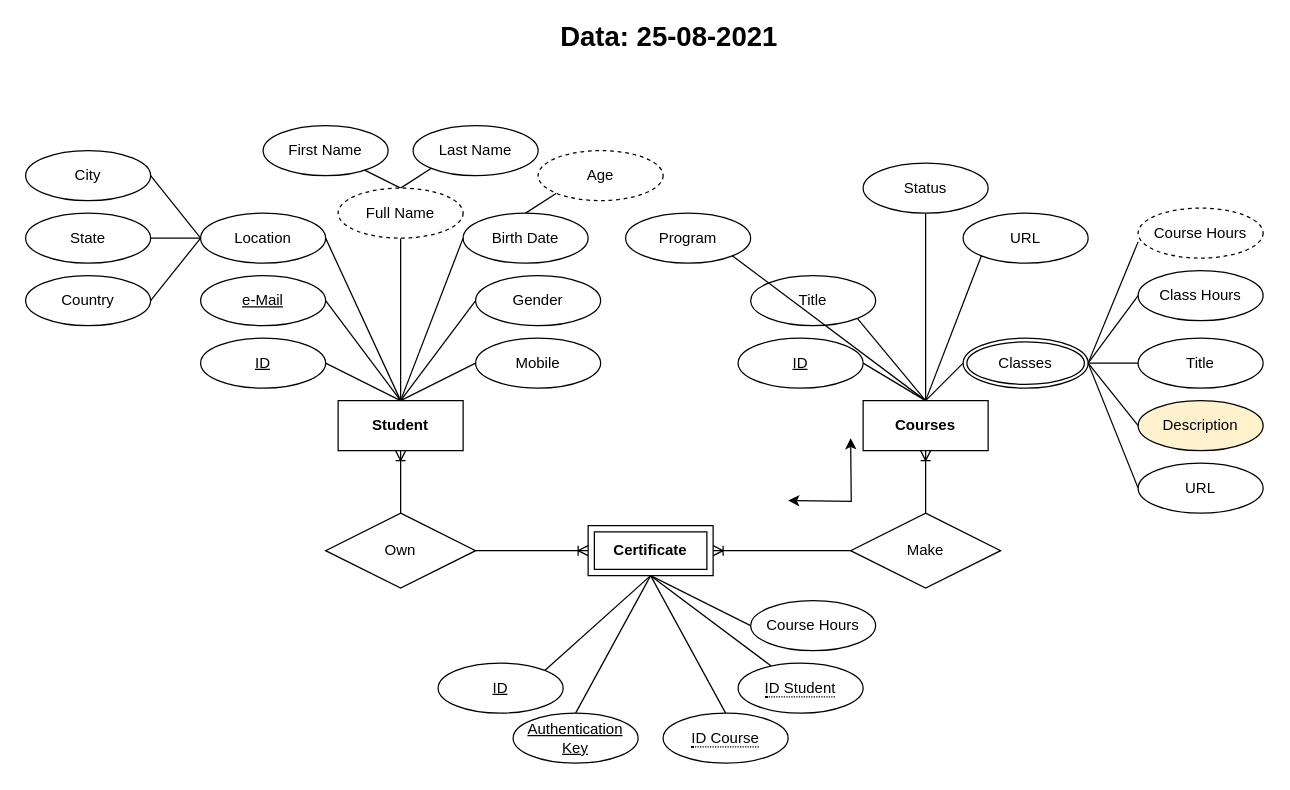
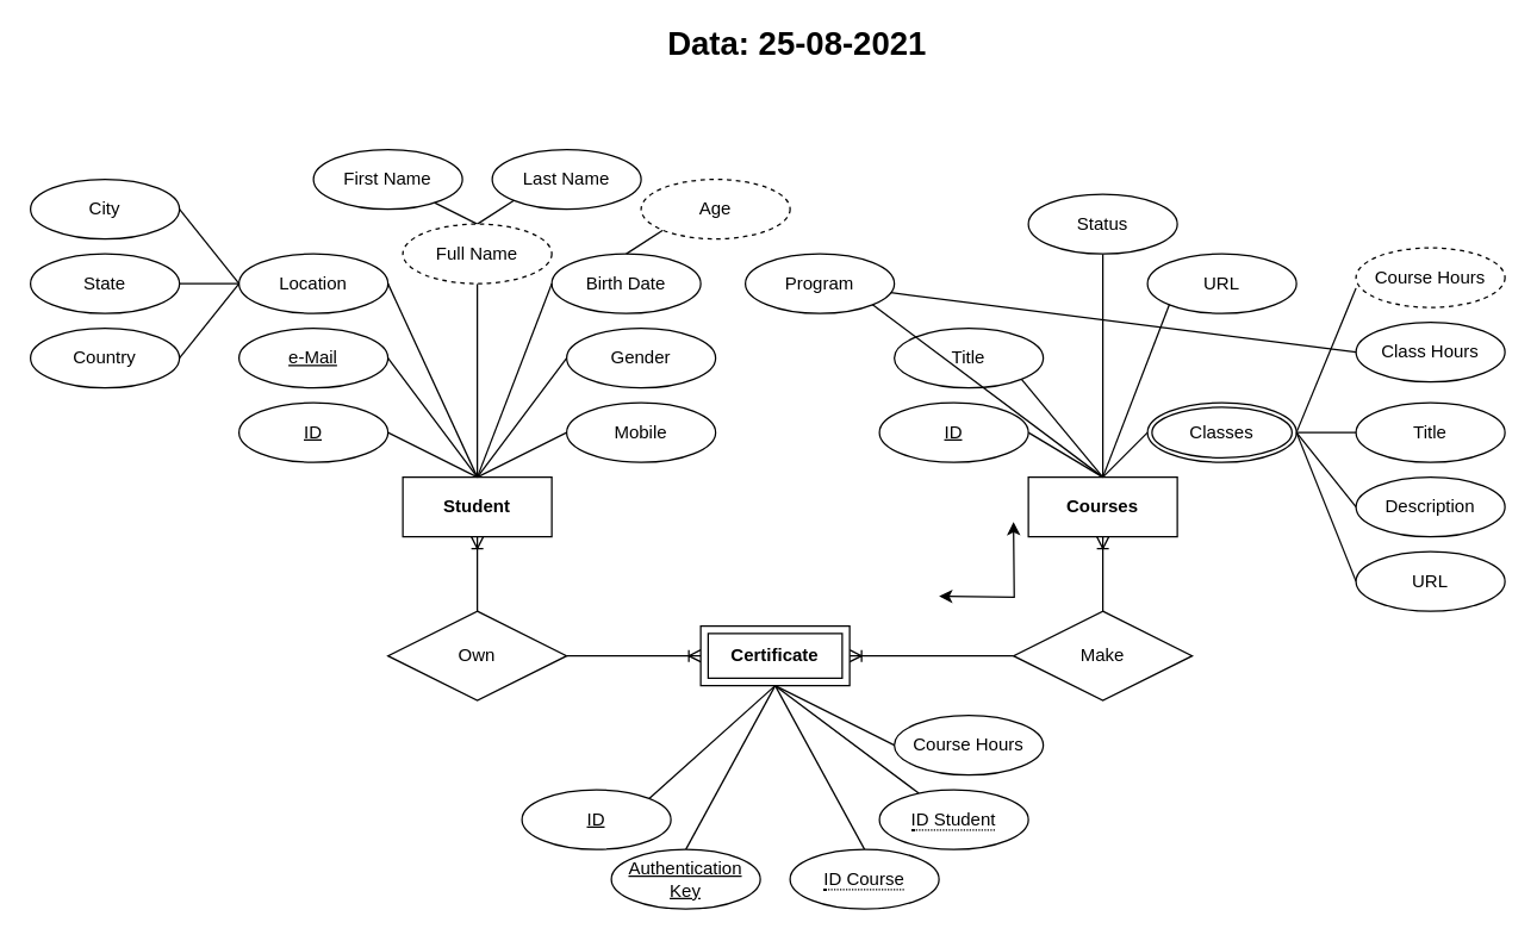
  <mxCell id="0" />
  <mxCell id="1" parent="0" />
  <mxCell id="2" style="edgeStyle=none;rounded=0;orthogonalLoop=1;jettySize=auto;html=1;exitX=0.5;exitY=1;exitDx=0;exitDy=0;entryX=0.5;entryY=0;entryDx=0;entryDy=0;endArrow=none;endFill=0;startArrow=ERoneToMany;startFill=0;" parent="1" source="3" target="11" edge="1"><mxGeometry relative="1" as="geometry"><mxPoint x="480" y="340" as="targetPoint" /></mxGeometry></mxCell>
  <mxCell id="3" value="&lt;b&gt;Student&lt;/b&gt;" style="whiteSpace=wrap;html=1;align=center;" parent="1" vertex="1"><mxGeometry x="270" y="320" width="100" height="40" as="geometry" /></mxCell>
  <mxCell id="4" value="Last Name" style="ellipse;whiteSpace=wrap;html=1;align=center;" parent="1" vertex="1"><mxGeometry x="330" y="100" width="100" height="40" as="geometry" /></mxCell>
  <mxCell id="5" value="Birth Date" style="ellipse;whiteSpace=wrap;html=1;align=center;" parent="1" vertex="1"><mxGeometry x="370" y="170" width="100" height="40" as="geometry" /></mxCell>
  <mxCell id="6" value="e-Mail" style="ellipse;whiteSpace=wrap;html=1;align=center;fontStyle=4;" parent="1" vertex="1"><mxGeometry x="160" y="220" width="100" height="40" as="geometry" /></mxCell>
  <mxCell id="7" style="rounded=0;orthogonalLoop=1;jettySize=auto;html=1;exitX=1;exitY=0.5;exitDx=0;exitDy=0;endArrow=none;endFill=0;" parent="1" source="6" edge="1"><mxGeometry relative="1" as="geometry"><mxPoint x="290" y="280" as="sourcePoint" /><mxPoint x="320" y="320" as="targetPoint" /></mxGeometry></mxCell>
  <mxCell id="8" style="rounded=0;orthogonalLoop=1;jettySize=auto;html=1;endArrow=none;endFill=0;exitX=0.5;exitY=1;exitDx=0;exitDy=0;" parent="1" source="47" edge="1"><mxGeometry relative="1" as="geometry"><mxPoint x="330" y="210" as="sourcePoint" /><mxPoint x="320" y="320" as="targetPoint" /></mxGeometry></mxCell>
  <mxCell id="9" style="rounded=0;orthogonalLoop=1;jettySize=auto;html=1;exitX=0;exitY=0.5;exitDx=0;exitDy=0;endArrow=none;endFill=0;entryX=0.5;entryY=0;entryDx=0;entryDy=0;" parent="1" source="5" target="3" edge="1"><mxGeometry relative="1" as="geometry"><mxPoint x="340" y="210" as="sourcePoint" /><mxPoint x="340" y="340" as="targetPoint" /></mxGeometry></mxCell>
  <mxCell id="10" style="edgeStyle=none;rounded=0;orthogonalLoop=1;jettySize=auto;html=1;exitX=1;exitY=0.5;exitDx=0;exitDy=0;startArrow=none;startFill=0;endArrow=ERoneToMany;endFill=0;entryX=0;entryY=0.5;entryDx=0;entryDy=0;" parent="1" source="11" target="59" edge="1"><mxGeometry relative="1" as="geometry"><mxPoint x="390" y="430" as="sourcePoint" /><mxPoint x="470" y="440" as="targetPoint" /></mxGeometry></mxCell>
  <mxCell id="11" value="Own" style="shape=rhombus;perimeter=rhombusPerimeter;whiteSpace=wrap;html=1;align=center;" parent="1" vertex="1"><mxGeometry x="260" y="410" width="120" height="60" as="geometry" /></mxCell>
  <mxCell id="12" value="" style="edgeStyle=none;rounded=0;orthogonalLoop=1;jettySize=auto;html=1;startArrow=none;startFill=0;endArrow=none;endFill=0;" parent="1" target="32" edge="1"><mxGeometry relative="1" as="geometry"><mxPoint x="740" y="320" as="sourcePoint" /></mxGeometry></mxCell>
  <mxCell id="13" style="edgeStyle=none;rounded=0;orthogonalLoop=1;jettySize=auto;html=1;exitX=0.5;exitY=0;exitDx=0;exitDy=0;entryX=0;entryY=0.5;entryDx=0;entryDy=0;endArrow=none;endFill=0;" parent="1" source="15" target="51" edge="1"><mxGeometry relative="1" as="geometry" /></mxCell>
  <mxCell id="14" style="edgeStyle=none;rounded=0;orthogonalLoop=1;jettySize=auto;html=1;exitX=0.5;exitY=1;exitDx=0;exitDy=0;entryX=0.5;entryY=0;entryDx=0;entryDy=0;endArrow=none;endFill=0;startArrow=ERoneToMany;startFill=0;" parent="1" source="15" target="57" edge="1"><mxGeometry relative="1" as="geometry" /></mxCell>
  <mxCell id="15" value="&lt;b&gt;Courses&lt;/b&gt;" style="whiteSpace=wrap;html=1;align=center;" parent="1" vertex="1"><mxGeometry x="690" y="320" width="100" height="40" as="geometry" /></mxCell>
  <mxCell id="16" style="rounded=0;orthogonalLoop=1;jettySize=auto;html=1;exitX=1;exitY=0.5;exitDx=0;exitDy=0;entryX=0.5;entryY=0;entryDx=0;entryDy=0;endArrow=none;endFill=0;" parent="1" source="17" target="15" edge="1"><mxGeometry relative="1" as="geometry" /></mxCell>
  <mxCell id="17" value="ID" style="ellipse;whiteSpace=wrap;html=1;align=center;fontStyle=4;" parent="1" vertex="1"><mxGeometry x="590" y="270" width="100" height="40" as="geometry" /></mxCell>
  <mxCell id="18" value="URL" style="ellipse;whiteSpace=wrap;html=1;align=center;" parent="1" vertex="1"><mxGeometry x="770" y="170" width="100" height="40" as="geometry" /></mxCell>
  <mxCell id="19" style="rounded=0;orthogonalLoop=1;jettySize=auto;html=1;endArrow=none;endFill=0;exitX=1;exitY=1;exitDx=0;exitDy=0;" parent="1" source="21" edge="1"><mxGeometry relative="1" as="geometry"><mxPoint x="730" y="191" as="sourcePoint" /><mxPoint x="740" y="320" as="targetPoint" /></mxGeometry></mxCell>
  <mxCell id="20" style="rounded=0;orthogonalLoop=1;jettySize=auto;html=1;exitX=0;exitY=1;exitDx=0;exitDy=0;endArrow=none;endFill=0;" parent="1" source="18" edge="1"><mxGeometry relative="1" as="geometry"><mxPoint x="750" y="200" as="sourcePoint" /><mxPoint x="740" y="320" as="targetPoint" /></mxGeometry></mxCell>
  <mxCell id="21" value="Title" style="ellipse;whiteSpace=wrap;html=1;align=center;" parent="1" vertex="1"><mxGeometry x="600" y="220" width="100" height="40" as="geometry" /></mxCell>
  <mxCell id="22" style="rounded=0;orthogonalLoop=1;jettySize=auto;html=1;exitX=1;exitY=0;exitDx=0;exitDy=0;endArrow=none;endFill=0;entryX=0.5;entryY=1;entryDx=0;entryDy=0;" parent="1" source="23" target="59" edge="1"><mxGeometry relative="1" as="geometry"><mxPoint x="520" y="460" as="targetPoint" /><mxPoint x="470" y="490" as="sourcePoint" /></mxGeometry></mxCell>
  <mxCell id="23" value="ID" style="ellipse;whiteSpace=wrap;html=1;align=center;fontStyle=4;" parent="1" vertex="1"><mxGeometry x="350" y="530" width="100" height="40" as="geometry" /></mxCell>
  <mxCell id="24" style="rounded=0;orthogonalLoop=1;jettySize=auto;html=1;endArrow=none;endFill=0;entryX=0.5;entryY=1;entryDx=0;entryDy=0;" parent="1" source="26" target="59" edge="1"><mxGeometry relative="1" as="geometry"><mxPoint x="485" y="310" as="sourcePoint" /><mxPoint x="520" y="460" as="targetPoint" /></mxGeometry></mxCell>
  <mxCell id="25" style="rounded=0;orthogonalLoop=1;jettySize=auto;html=1;endArrow=none;endFill=0;entryX=0.5;entryY=1;entryDx=0;entryDy=0;exitX=0.5;exitY=0;exitDx=0;exitDy=0;" parent="1" source="27" target="59" edge="1"><mxGeometry relative="1" as="geometry"><mxPoint x="525" y="290" as="sourcePoint" /><mxPoint x="520" y="460" as="targetPoint" /></mxGeometry></mxCell>
  <mxCell id="26" value="&lt;span style=&quot;border-bottom: 1px dotted&quot;&gt;ID Student&lt;/span&gt;" style="ellipse;whiteSpace=wrap;html=1;align=center;" parent="1" vertex="1"><mxGeometry x="590" y="530" width="100" height="40" as="geometry" /></mxCell>
  <mxCell id="27" value="&lt;span style=&quot;border-bottom: 1px dotted&quot;&gt;ID Course&lt;/span&gt;" style="ellipse;whiteSpace=wrap;html=1;align=center;" parent="1" vertex="1"><mxGeometry x="530" y="570" width="100" height="40" as="geometry" /></mxCell>
  <mxCell id="28" style="edgeStyle=none;rounded=0;orthogonalLoop=1;jettySize=auto;html=1;exitX=0.5;exitY=0;exitDx=0;exitDy=0;entryX=0.5;entryY=1;entryDx=0;entryDy=0;startArrow=none;startFill=0;endArrow=none;endFill=0;" parent="1" source="29" target="59" edge="1"><mxGeometry relative="1" as="geometry"><mxPoint x="490" y="550" as="sourcePoint" /><mxPoint x="520" y="460" as="targetPoint" /></mxGeometry></mxCell>
  <mxCell id="29" value="Authentication&lt;br&gt;Key" style="ellipse;whiteSpace=wrap;html=1;align=center;fontStyle=4;" parent="1" vertex="1"><mxGeometry x="410" y="570" width="100" height="40" as="geometry" /></mxCell>
  <mxCell id="30" style="edgeStyle=none;rounded=0;orthogonalLoop=1;jettySize=auto;html=1;exitX=1;exitY=1;exitDx=0;exitDy=0;startArrow=none;startFill=0;endArrow=none;endFill=0;" parent="1" source="31" edge="1"><mxGeometry relative="1" as="geometry"><mxPoint x="740" y="320" as="targetPoint" /></mxGeometry></mxCell>
  <mxCell id="31" value="Program" style="ellipse;whiteSpace=wrap;html=1;align=center;" parent="1" vertex="1"><mxGeometry x="500" y="170" width="100" height="40" as="geometry" /></mxCell>
  <mxCell id="32" value="Status" style="ellipse;whiteSpace=wrap;html=1;align=center;" parent="1" vertex="1"><mxGeometry x="690" y="130" width="100" height="40" as="geometry" /></mxCell>
  <mxCell id="33" style="edgeStyle=none;rounded=0;orthogonalLoop=1;jettySize=auto;html=1;exitX=1;exitY=1;exitDx=0;exitDy=0;startArrow=none;startFill=0;endArrow=none;endFill=0;" parent="1" source="32" target="32" edge="1"><mxGeometry relative="1" as="geometry" /></mxCell>
  <mxCell id="34" style="rounded=0;orthogonalLoop=1;jettySize=auto;html=1;entryX=0.5;entryY=0;entryDx=0;entryDy=0;endArrow=none;endFill=0;" parent="1" source="35" target="47" edge="1"><mxGeometry relative="1" as="geometry"><mxPoint x="320" y="150" as="targetPoint" /></mxGeometry></mxCell>
  <mxCell id="35" value="First Name" style="ellipse;whiteSpace=wrap;html=1;align=center;" parent="1" vertex="1"><mxGeometry x="210" y="100" width="100" height="40" as="geometry" /></mxCell>
  <mxCell id="36" style="rounded=0;orthogonalLoop=1;jettySize=auto;html=1;entryX=0;entryY=1;entryDx=0;entryDy=0;endArrow=none;endFill=0;exitX=0.5;exitY=0;exitDx=0;exitDy=0;" parent="1" source="47" target="4" edge="1"><mxGeometry relative="1" as="geometry"><mxPoint x="320" y="150" as="sourcePoint" /><mxPoint x="330" y="160" as="targetPoint" /></mxGeometry></mxCell>
  <mxCell id="37" style="edgeStyle=none;rounded=0;orthogonalLoop=1;jettySize=auto;html=1;exitX=0;exitY=0.5;exitDx=0;exitDy=0;entryX=0.5;entryY=0;entryDx=0;entryDy=0;endArrow=none;endFill=0;" parent="1" source="38" target="3" edge="1"><mxGeometry relative="1" as="geometry" /></mxCell>
  <mxCell id="38" value="Gender" style="ellipse;whiteSpace=wrap;html=1;align=center;" parent="1" vertex="1"><mxGeometry x="380" y="220" width="100" height="40" as="geometry" /></mxCell>
  <mxCell id="39" style="edgeStyle=none;rounded=0;orthogonalLoop=1;jettySize=auto;html=1;exitX=0.5;exitY=1;exitDx=0;exitDy=0;endArrow=none;endFill=0;" parent="1" source="38" target="38" edge="1"><mxGeometry relative="1" as="geometry" /></mxCell>
  <mxCell id="40" style="edgeStyle=none;rounded=0;orthogonalLoop=1;jettySize=auto;html=1;exitX=1;exitY=0.5;exitDx=0;exitDy=0;entryX=0.5;entryY=0;entryDx=0;entryDy=0;endArrow=none;endFill=0;" parent="1" source="42" target="3" edge="1"><mxGeometry relative="1" as="geometry" /></mxCell>
  <mxCell id="41" style="edgeStyle=none;rounded=0;orthogonalLoop=1;jettySize=auto;html=1;exitX=0;exitY=0.5;exitDx=0;exitDy=0;entryX=1;entryY=0.5;entryDx=0;entryDy=0;startArrow=none;startFill=0;endArrow=none;endFill=0;" parent="1" source="42" target="66" edge="1"><mxGeometry relative="1" as="geometry" /></mxCell>
  <mxCell id="42" value="Location" style="ellipse;whiteSpace=wrap;html=1;align=center;" parent="1" vertex="1"><mxGeometry x="160" y="170" width="100" height="40" as="geometry" /></mxCell>
  <mxCell id="43" style="edgeStyle=none;rounded=0;orthogonalLoop=1;jettySize=auto;html=1;exitX=1;exitY=0.5;exitDx=0;exitDy=0;endArrow=none;endFill=0;" parent="1" source="44" edge="1"><mxGeometry relative="1" as="geometry"><mxPoint x="320" y="320" as="targetPoint" /><mxPoint x="260" y="290" as="sourcePoint" /></mxGeometry></mxCell>
  <mxCell id="44" value="ID" style="ellipse;whiteSpace=wrap;html=1;align=center;fontStyle=4;" parent="1" vertex="1"><mxGeometry x="160" y="270" width="100" height="40" as="geometry" /></mxCell>
  <mxCell id="45" style="edgeStyle=none;rounded=0;orthogonalLoop=1;jettySize=auto;html=1;exitX=0;exitY=1;exitDx=0;exitDy=0;entryX=0.5;entryY=0;entryDx=0;entryDy=0;endArrow=none;endFill=0;" parent="1" source="46" target="5" edge="1"><mxGeometry relative="1" as="geometry" /></mxCell>
  <mxCell id="46" value="Age" style="ellipse;whiteSpace=wrap;html=1;align=center;dashed=1;" parent="1" vertex="1"><mxGeometry x="430" y="120" width="100" height="40" as="geometry" /></mxCell>
  <mxCell id="47" value="Full Name" style="ellipse;whiteSpace=wrap;html=1;align=center;dashed=1;" parent="1" vertex="1"><mxGeometry x="270" y="150" width="100" height="40" as="geometry" /></mxCell>
  <mxCell id="48" style="edgeStyle=none;rounded=0;orthogonalLoop=1;jettySize=auto;html=1;exitX=1;exitY=0.5;exitDx=0;exitDy=0;entryX=0;entryY=0.675;entryDx=0;entryDy=0;endArrow=none;endFill=0;entryPerimeter=0;" parent="1" source="51" target="53" edge="1"><mxGeometry relative="1" as="geometry" /></mxCell>
  <mxCell id="49" style="edgeStyle=none;rounded=0;orthogonalLoop=1;jettySize=auto;html=1;exitX=1;exitY=0.5;exitDx=0;exitDy=0;entryX=0;entryY=0.5;entryDx=0;entryDy=0;startArrow=none;startFill=0;endArrow=none;endFill=0;" parent="1" source="51" target="62" edge="1"><mxGeometry relative="1" as="geometry" /></mxCell>
  <mxCell id="50" style="edgeStyle=none;rounded=0;orthogonalLoop=1;jettySize=auto;html=1;exitX=1;exitY=0.5;exitDx=0;exitDy=0;entryX=0;entryY=0.5;entryDx=0;entryDy=0;startArrow=none;startFill=0;endArrow=none;endFill=0;" parent="1" source="51" target="63" edge="1"><mxGeometry relative="1" as="geometry" /></mxCell>
  <mxCell id="51" value="Classes" style="ellipse;shape=doubleEllipse;margin=3;whiteSpace=wrap;html=1;align=center;" parent="1" vertex="1"><mxGeometry x="770" y="270" width="100" height="40" as="geometry" /></mxCell>
  <mxCell id="52" style="edgeStyle=none;rounded=0;orthogonalLoop=1;jettySize=auto;html=1;exitX=0.5;exitY=1;exitDx=0;exitDy=0;endArrow=none;endFill=0;" parent="1" source="51" target="51" edge="1"><mxGeometry relative="1" as="geometry" /></mxCell>
  <mxCell id="53" value="Course Hours" style="ellipse;whiteSpace=wrap;html=1;align=center;dashed=1;" parent="1" vertex="1"><mxGeometry x="910" y="166" width="100" height="40" as="geometry" /></mxCell>
  <mxCell id="54" style="edgeStyle=none;rounded=0;orthogonalLoop=1;jettySize=auto;html=1;exitX=0.5;exitY=1;exitDx=0;exitDy=0;endArrow=none;endFill=0;" parent="1" source="53" target="53" edge="1"><mxGeometry relative="1" as="geometry" /></mxCell>
  <mxCell id="55" style="edgeStyle=none;rounded=0;orthogonalLoop=1;jettySize=auto;html=1;exitX=1;exitY=1;exitDx=0;exitDy=0;endArrow=none;endFill=0;" parent="1" source="26" target="26" edge="1"><mxGeometry relative="1" as="geometry" /></mxCell>
  <mxCell id="56" style="edgeStyle=none;rounded=0;orthogonalLoop=1;jettySize=auto;html=1;exitX=0;exitY=0.5;exitDx=0;exitDy=0;entryX=1;entryY=0.5;entryDx=0;entryDy=0;endArrow=ERoneToMany;endFill=0;startArrow=none;startFill=0;" parent="1" source="57" target="59" edge="1"><mxGeometry relative="1" as="geometry"><mxPoint x="570" y="440" as="targetPoint" /></mxGeometry></mxCell>
  <mxCell id="57" value="Make" style="shape=rhombus;perimeter=rhombusPerimeter;whiteSpace=wrap;html=1;align=center;" parent="1" vertex="1"><mxGeometry x="680" y="410" width="120" height="60" as="geometry" /></mxCell>
  <mxCell id="58" style="edgeStyle=none;rounded=0;orthogonalLoop=1;jettySize=auto;html=1;exitX=0.5;exitY=1;exitDx=0;exitDy=0;entryX=0;entryY=0.5;entryDx=0;entryDy=0;endArrow=none;endFill=0;" parent="1" source="59" target="70" edge="1"><mxGeometry relative="1" as="geometry" /></mxCell>
  <mxCell id="59" value="&lt;b&gt;Certificate&lt;/b&gt;" style="shape=ext;margin=3;double=1;whiteSpace=wrap;html=1;align=center;" parent="1" vertex="1"><mxGeometry x="470" y="420" width="100" height="40" as="geometry" /></mxCell>
  <mxCell id="60" style="edgeStyle=none;rounded=0;orthogonalLoop=1;jettySize=auto;html=1;exitX=0;exitY=0.5;exitDx=0;exitDy=0;entryX=1;entryY=0.5;entryDx=0;entryDy=0;startArrow=none;startFill=0;endArrow=none;endFill=0;" parent="1" source="61" target="51" edge="1"><mxGeometry relative="1" as="geometry" /></mxCell>
  <mxCell id="61" value="URL" style="ellipse;whiteSpace=wrap;html=1;align=center;" parent="1" vertex="1"><mxGeometry x="910" y="370" width="100" height="40" as="geometry" /></mxCell>
  <mxCell id="62" value="Title" style="ellipse;whiteSpace=wrap;html=1;align=center;" parent="1" vertex="1"><mxGeometry x="910" y="270" width="100" height="40" as="geometry" /></mxCell>
- <mxCell id="63" value="Description" style="ellipse;whiteSpace=wrap;html=1;align=center;fillColor=#fff2cc;" parent="1" vertex="1"><mxGeometry x="910" y="320" width="100" height="40" as="geometry" /></mxCell>
+ <mxCell id="63" value="Description" style="ellipse;whiteSpace=wrap;html=1;align=center;" parent="1" vertex="1"><mxGeometry x="910" y="320" width="100" height="40" as="geometry" /></mxCell>
  <mxCell id="64" style="edgeStyle=none;rounded=0;orthogonalLoop=1;jettySize=auto;html=1;exitX=1;exitY=0.5;exitDx=0;exitDy=0;entryX=0;entryY=0.5;entryDx=0;entryDy=0;startArrow=none;startFill=0;endArrow=none;endFill=0;" parent="1" source="65" target="42" edge="1"><mxGeometry relative="1" as="geometry" /></mxCell>
  <mxCell id="65" value="City" style="ellipse;whiteSpace=wrap;html=1;align=center;" parent="1" vertex="1"><mxGeometry x="20" y="120" width="100" height="40" as="geometry" /></mxCell>
  <mxCell id="66" value="Country" style="ellipse;whiteSpace=wrap;html=1;align=center;" parent="1" vertex="1"><mxGeometry x="20" y="220" width="100" height="40" as="geometry" /></mxCell>
  <mxCell id="67" style="edgeStyle=none;rounded=0;orthogonalLoop=1;jettySize=auto;html=1;exitX=1;exitY=0.5;exitDx=0;exitDy=0;entryX=0;entryY=0.5;entryDx=0;entryDy=0;startArrow=none;startFill=0;endArrow=none;endFill=0;" parent="1" source="68" target="42" edge="1"><mxGeometry relative="1" as="geometry" /></mxCell>
  <mxCell id="68" value="State" style="ellipse;whiteSpace=wrap;html=1;align=center;" parent="1" vertex="1"><mxGeometry x="20" y="170" width="100" height="40" as="geometry" /></mxCell>
  <mxCell id="69" value="Data: 25-08-2021" style="text;html=1;strokeColor=none;fillColor=none;align=center;verticalAlign=middle;whiteSpace=wrap;rounded=0;fontStyle=1;fontSize=22;" parent="1" vertex="1"><mxGeometry x="440" y="20" width="190" height="20" as="geometry" /></mxCell>
  <mxCell id="70" value="Course Hours" style="ellipse;whiteSpace=wrap;html=1;align=center;" parent="1" vertex="1"><mxGeometry x="600" y="480" width="100" height="40" as="geometry" /></mxCell>
  <mxCell id="71" style="edgeStyle=none;rounded=0;orthogonalLoop=1;jettySize=auto;html=1;exitX=0;exitY=0.5;exitDx=0;exitDy=0;endArrow=none;endFill=0;" parent="1" source="72" edge="1"><mxGeometry relative="1" as="geometry"><mxPoint x="320" y="320" as="targetPoint" /></mxGeometry></mxCell>
  <mxCell id="72" value="Mobile" style="ellipse;whiteSpace=wrap;html=1;align=center;" parent="1" vertex="1"><mxGeometry x="380" y="270" width="100" height="40" as="geometry" /></mxCell>
  <mxCell id="73" value="Class Hours" style="ellipse;whiteSpace=wrap;html=1;align=center;" parent="1" vertex="1"><mxGeometry x="910" y="216" width="100" height="40" as="geometry" /></mxCell>
- <mxCell id="74" style="edgeStyle=none;rounded=0;orthogonalLoop=1;jettySize=auto;html=1;exitX=0;exitY=0.5;exitDx=0;exitDy=0;entryX=1;entryY=0.5;entryDx=0;entryDy=0;startArrow=none;startFill=0;endArrow=none;endFill=0;" parent="1" source="73" target="51" edge="1"><mxGeometry relative="1" as="geometry"><mxPoint x="920" y="375" as="sourcePoint" /><mxPoint x="880" y="300" as="targetPoint" /></mxGeometry></mxCell>
+ <mxCell id="74" style="edgeStyle=none;rounded=0;orthogonalLoop=1;jettySize=auto;html=1;exitX=0;exitY=0.5;exitDx=0;exitDy=0;startArrow=none;startFill=0;endArrow=none;endFill=0;" parent="1" source="73" target="31" edge="1"><mxGeometry relative="1" as="geometry"><mxPoint x="920" y="375" as="sourcePoint" /><mxPoint x="880" y="300" as="targetPoint" /></mxGeometry></mxCell>
  <mxCell id="75" value="" style="endArrow=classic;startArrow=classic;html=1;rounded=0;edgeStyle=orthogonalEdgeStyle;" edge="1" parent="1"><mxGeometry width="50" height="50" relative="1" as="geometry"><mxPoint x="630" y="400" as="sourcePoint" /><mxPoint x="680" y="350" as="targetPoint" /></mxGeometry></mxCell>
